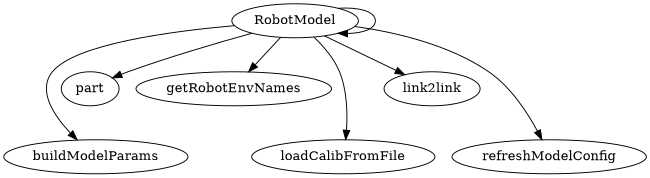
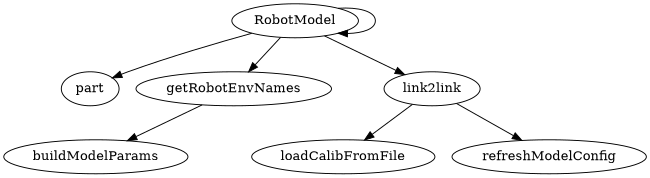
  digraph {
    RobotModel
    buildModelParams
    n3 [label=part]
    getRobotEnvNames
    n5 [label=link2link]
    loadCalibFromFile
    refreshModelConfig
    RobotModel -> RobotModel
-   RobotModel -> buildModelParams
+   getRobotEnvNames -> buildModelParams
    RobotModel -> n3
    RobotModel -> getRobotEnvNames
    RobotModel -> n5
-   RobotModel -> loadCalibFromFile
-   RobotModel -> refreshModelConfig
+   n5 -> loadCalibFromFile
+   n5 -> refreshModelConfig
  }
